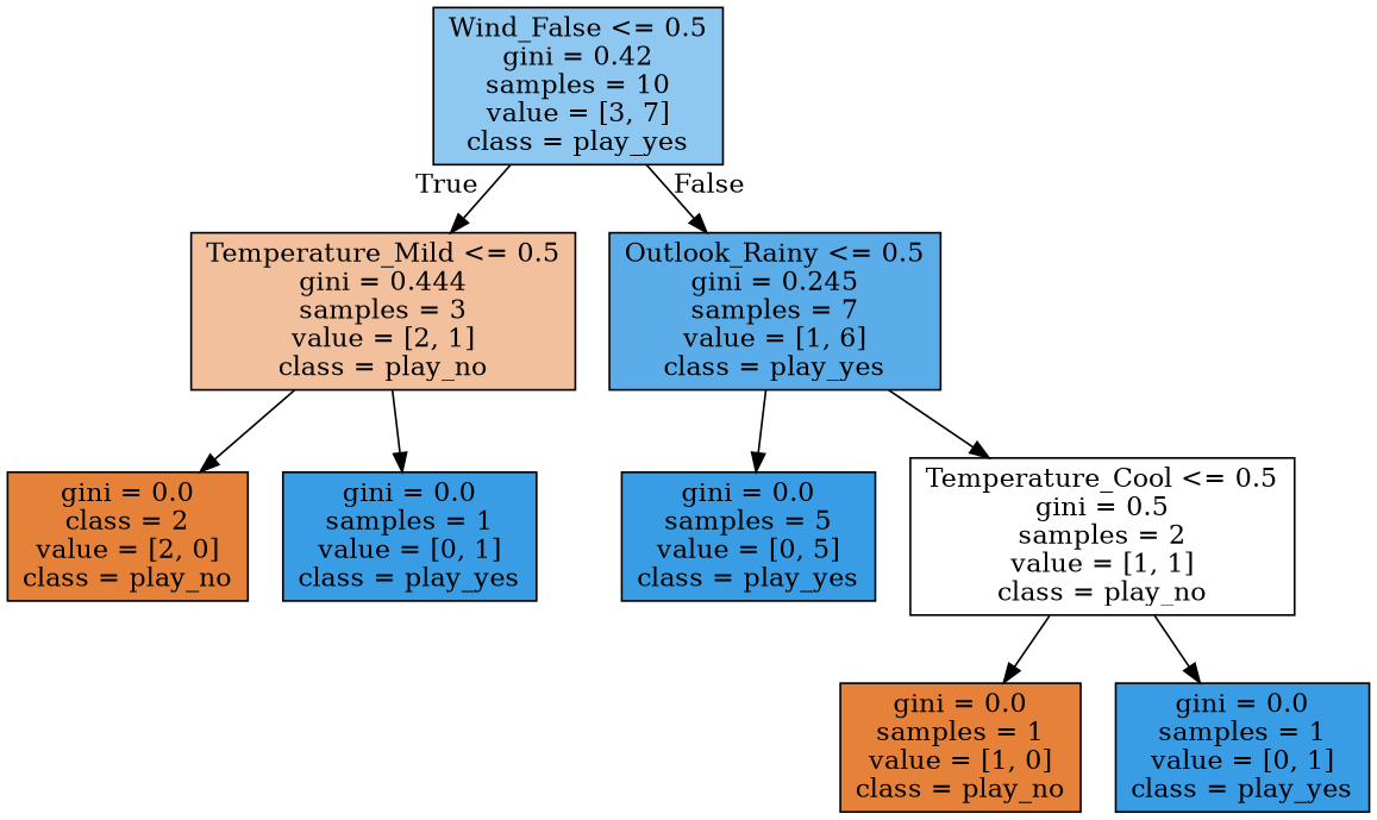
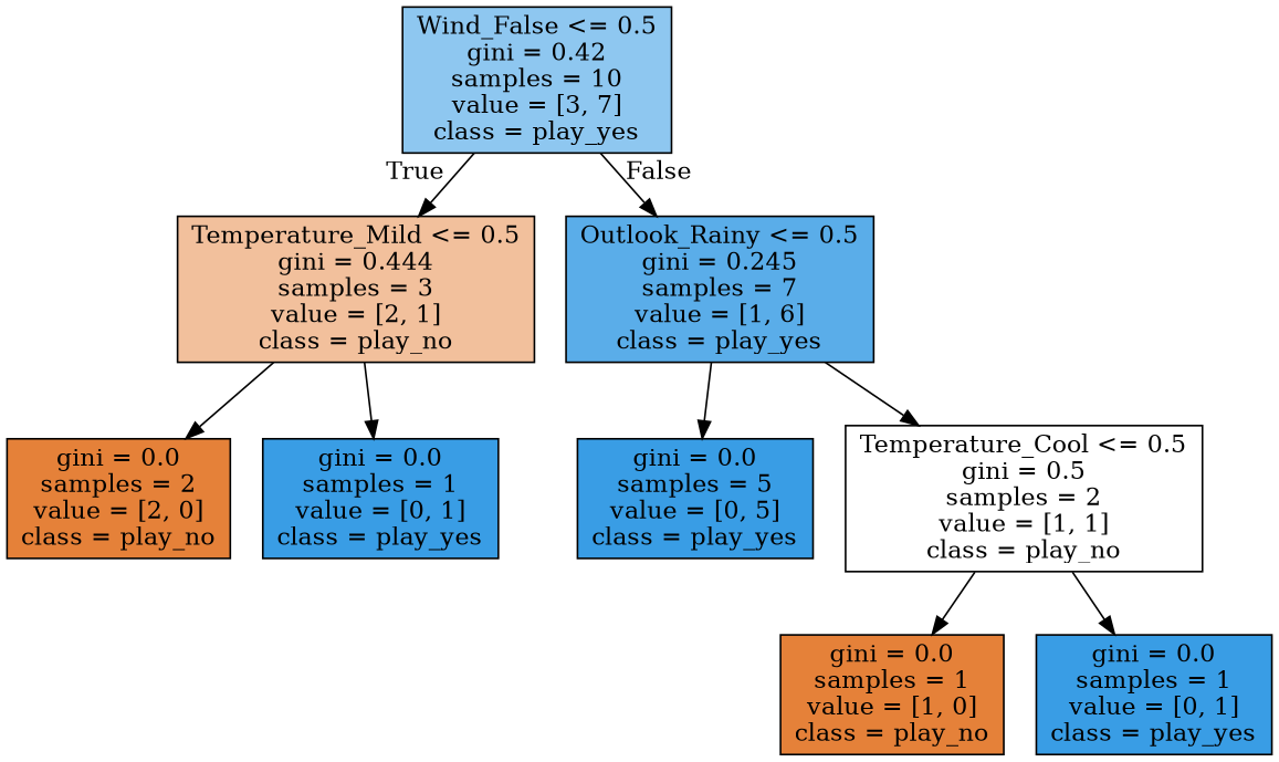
  digraph {
    node [color=black fillcolor="#399de5" shape=box style=filled]
    n1 [fillcolor="#8ec7f0" label="Wind_False <= 0.5\ngini = 0.42\nsamples = 10\nvalue = [3, 7]\nclass = play_yes"]
    n2 [fillcolor="#f2c09c" label="Temperature_Mild <= 0.5\ngini = 0.444\nsamples = 3\nvalue = [2, 1]\nclass = play_no"]
    n3 [fillcolor="#5aade9" label="Outlook_Rainy <= 0.5\ngini = 0.245\nsamples = 7\nvalue = [1, 6]\nclass = play_yes"]
-   n4 [fillcolor="#e58139" label="gini = 0.0\nclass = 2\nvalue = [2, 0]\nclass = play_no"]
+   n4 [fillcolor="#e58139" label="gini = 0.0\nsamples = 2\nvalue = [2, 0]\nclass = play_no"]
    n5 [label="gini = 0.0\nsamples = 1\nvalue = [0, 1]\nclass = play_yes"]
    n6 [label="gini = 0.0\nsamples = 5\nvalue = [0, 5]\nclass = play_yes"]
    n7 [fillcolor="#ffffff" label="Temperature_Cool <= 0.5\ngini = 0.5\nsamples = 2\nvalue = [1, 1]\nclass = play_no"]
    n8 [fillcolor="#e58139" label="gini = 0.0\nsamples = 1\nvalue = [1, 0]\nclass = play_no"]
    n9 [label="gini = 0.0\nsamples = 1\nvalue = [0, 1]\nclass = play_yes"]
    n1 -> n2 [headlabel=True labelangle=45 labeldistance=2.5]
    n1 -> n3 [headlabel=False labelangle=-45 labeldistance=2.5]
    n2 -> n4
    n2 -> n5
    n3 -> n6
    n3 -> n7
    n7 -> n8
    n7 -> n9
  }
